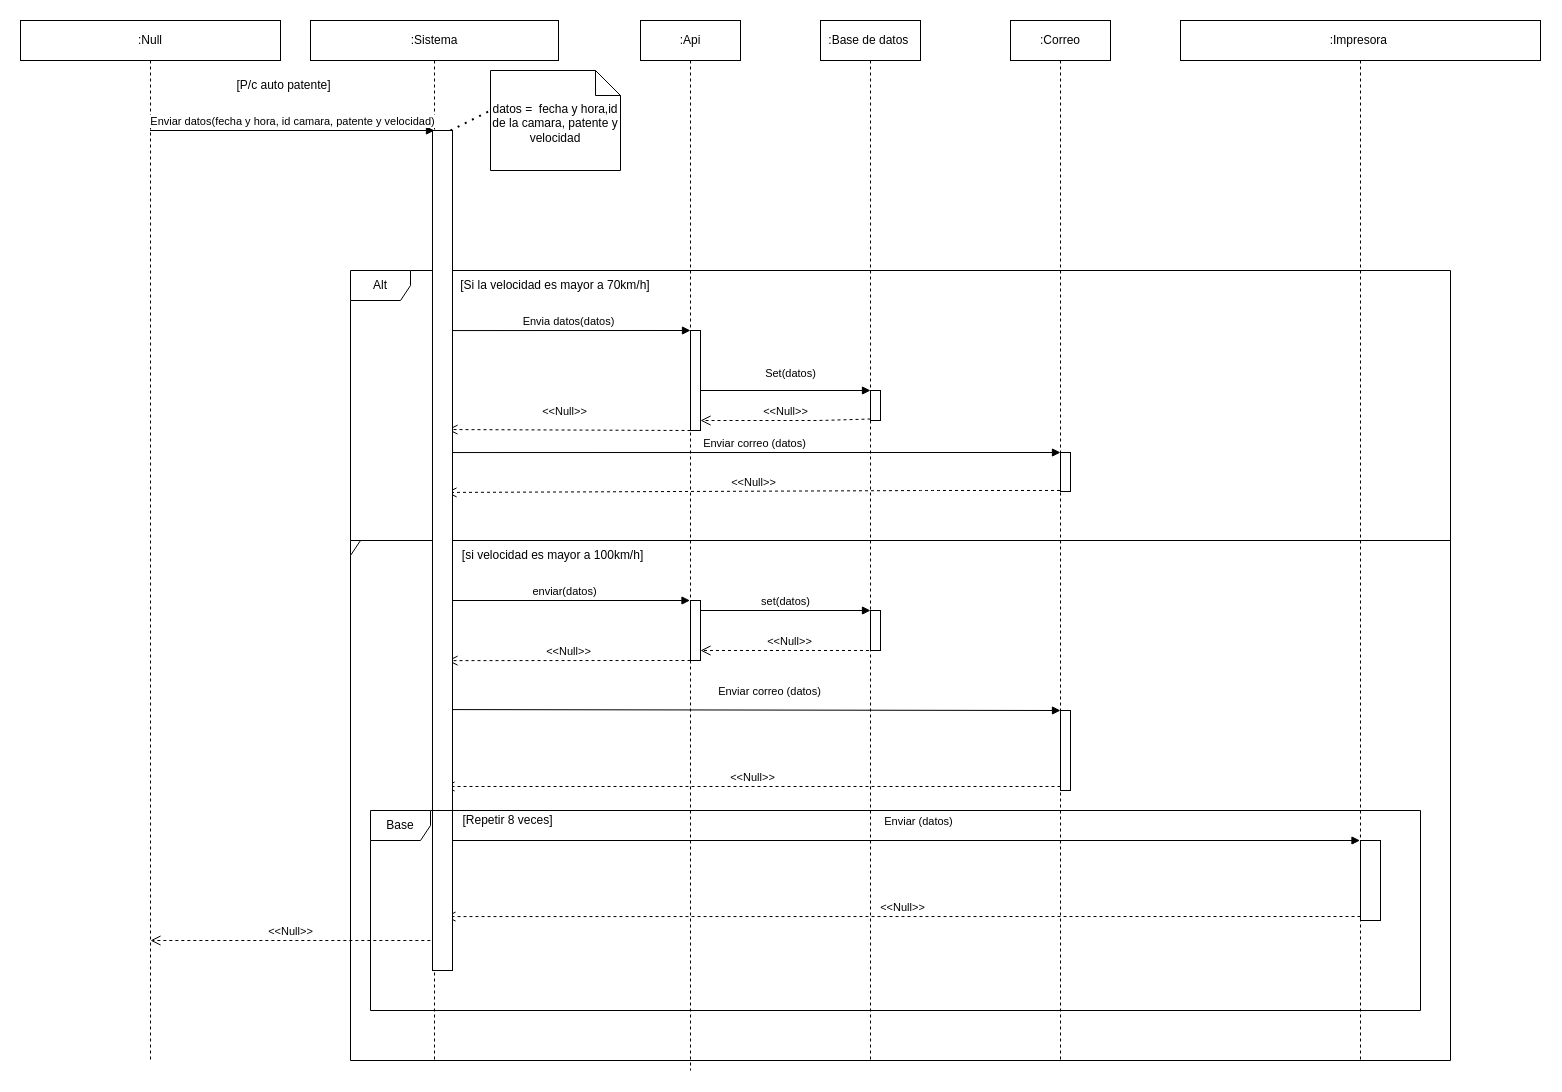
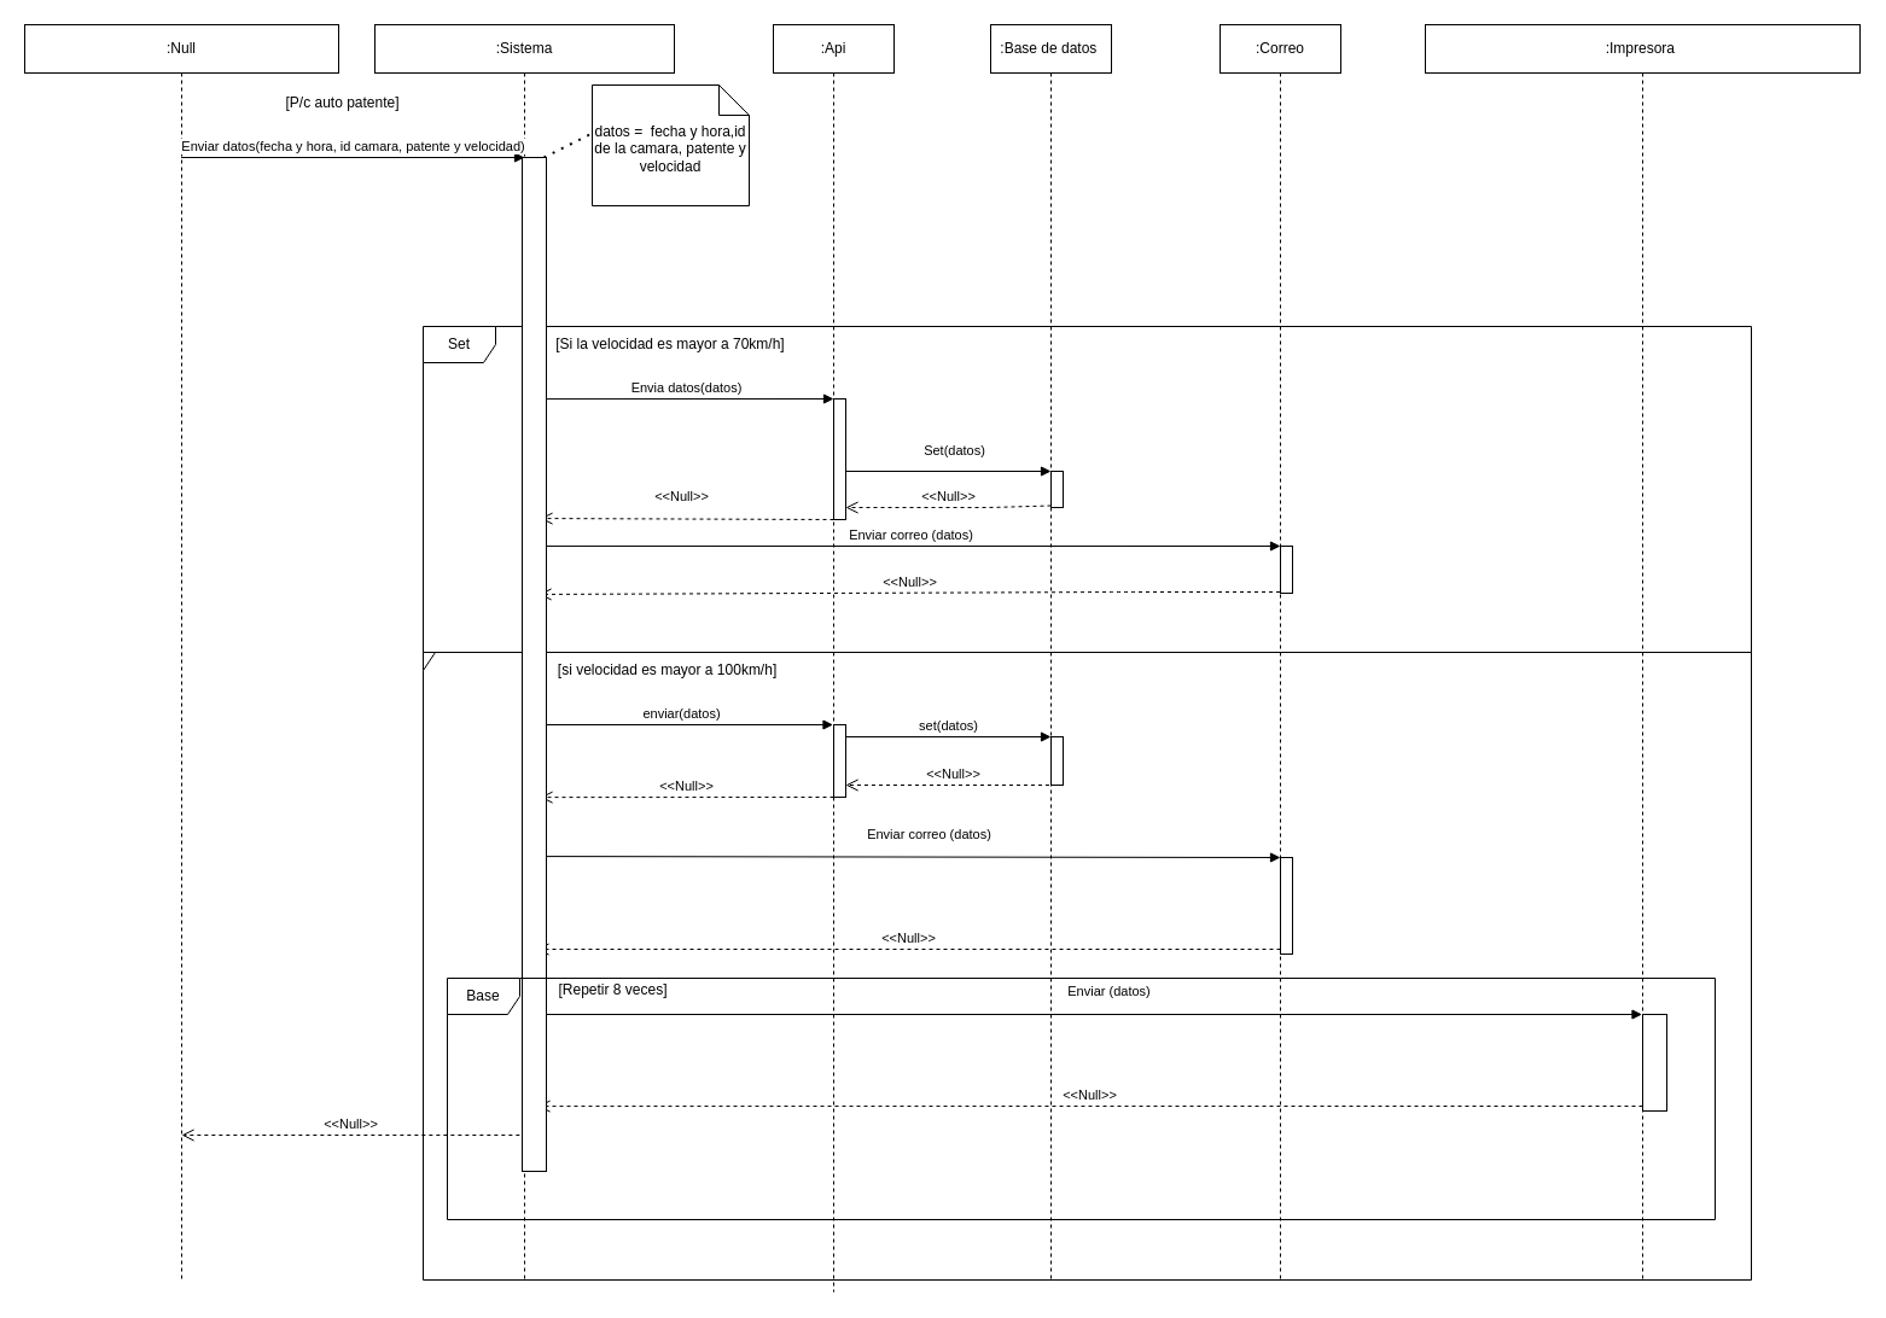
  <mxCell id="0" />
  <mxCell id="1" parent="0" />
  <mxCell id="2" value=":Null" style="shape=umlLifeline;perimeter=lifelinePerimeter;whiteSpace=wrap;html=1;container=1;collapsible=0;recursiveResize=0;outlineConnect=0;" parent="1" vertex="1"><mxGeometry x="20" y="20" width="260" height="1040" as="geometry" /></mxCell>
  <mxCell id="3" value=":Sistema" style="shape=umlLifeline;perimeter=lifelinePerimeter;whiteSpace=wrap;html=1;container=1;collapsible=0;recursiveResize=0;outlineConnect=0;" parent="1" vertex="1"><mxGeometry x="310" y="20" width="248" height="1040" as="geometry" /></mxCell>
  <mxCell id="4" value="[P/c auto patente]" style="text;html=1;align=center;verticalAlign=middle;resizable=0;points=[];autosize=1;strokeColor=none;fillColor=none;" parent="3" vertex="1"><mxGeometry x="-92" y="50" width="130" height="30" as="geometry" /></mxCell>
  <mxCell id="5" value="Enviar datos(fecha y hora, id camara, patente y velocidad)" style="html=1;verticalAlign=bottom;endArrow=block;entryX=0;entryY=0;" parent="1" source="2" edge="1"><mxGeometry relative="1" as="geometry"><mxPoint x="180" y="130" as="sourcePoint" /><mxPoint x="434" y="130" as="targetPoint" /></mxGeometry></mxCell>
  <mxCell id="6" value="datos =&amp;nbsp; fecha y hora,id de la camara, patente y velocidad" style="shape=note2;boundedLbl=1;whiteSpace=wrap;html=1;size=25;verticalAlign=top;align=center;" parent="1" vertex="1"><mxGeometry x="490" y="70" width="130" height="100" as="geometry" /></mxCell>
  <mxCell id="7" value=":Api" style="shape=umlLifeline;perimeter=lifelinePerimeter;whiteSpace=wrap;html=1;container=1;collapsible=0;recursiveResize=0;outlineConnect=0;" parent="1" vertex="1"><mxGeometry x="640" y="20" width="100" height="1050" as="geometry" /></mxCell>
  <mxCell id="8" value="" style="html=1;points=[];perimeter=orthogonalPerimeter;rounded=0;glass=0;fillColor=#FFFFFF;gradientColor=#FFFFFF;" parent="7" vertex="1"><mxGeometry x="50" y="310" width="10" height="100" as="geometry" /></mxCell>
  <mxCell id="9" value="" style="html=1;points=[];perimeter=orthogonalPerimeter;rounded=0;glass=0;fillColor=#FFFFFF;gradientColor=#FFFFFF;" parent="7" vertex="1"><mxGeometry x="50" y="580" width="10" height="60" as="geometry" /></mxCell>
  <mxCell id="10" value=":Base de datos&amp;nbsp;" style="shape=umlLifeline;perimeter=lifelinePerimeter;whiteSpace=wrap;html=1;container=1;collapsible=0;recursiveResize=0;outlineConnect=0;" parent="1" vertex="1"><mxGeometry x="820" y="20" width="100" height="1040" as="geometry" /></mxCell>
  <mxCell id="11" value="" style="html=1;points=[];perimeter=orthogonalPerimeter;" parent="10" vertex="1"><mxGeometry x="50" y="370" width="10" height="30" as="geometry" /></mxCell>
  <mxCell id="12" value="" style="html=1;points=[];perimeter=orthogonalPerimeter;rounded=0;glass=0;fillColor=#FFFFFF;gradientColor=#FFFFFF;" parent="10" vertex="1"><mxGeometry x="50" y="590" width="10" height="40" as="geometry" /></mxCell>
  <mxCell id="13" value="Envia datos(datos)" style="html=1;verticalAlign=bottom;endArrow=block;exitX=1.1;exitY=0.053;exitDx=0;exitDy=0;exitPerimeter=0;" parent="1" edge="1"><mxGeometry relative="1" as="geometry"><mxPoint x="445" y="330.07" as="sourcePoint" /><mxPoint x="690" y="330" as="targetPoint" /></mxGeometry></mxCell>
  <mxCell id="14" value="Set(datos)" style="html=1;verticalAlign=bottom;endArrow=block;entryX=0;entryY=0;startArrow=none;" parent="1" target="11" edge="1"><mxGeometry x="0.057" y="8" relative="1" as="geometry"><mxPoint x="700" y="390" as="sourcePoint" /><mxPoint as="offset" /></mxGeometry></mxCell>
  <mxCell id="15" value="&amp;lt;&amp;lt;Null&amp;gt;&amp;gt;" style="html=1;verticalAlign=bottom;endArrow=open;dashed=1;endSize=8;exitX=0;exitY=0.95;" parent="1" source="11" target="8" edge="1"><mxGeometry relative="1" as="geometry"><mxPoint x="720" y="420" as="targetPoint" /><Array as="points"><mxPoint x="820" y="420" /></Array></mxGeometry></mxCell>
  <mxCell id="16" value=":Correo" style="shape=umlLifeline;perimeter=lifelinePerimeter;whiteSpace=wrap;html=1;container=1;collapsible=0;recursiveResize=0;outlineConnect=0;" parent="1" vertex="1"><mxGeometry x="1010" y="20" width="100" height="1040" as="geometry" /></mxCell>
  <mxCell id="17" value="" style="html=1;points=[];perimeter=orthogonalPerimeter;" parent="16" vertex="1"><mxGeometry x="50" y="432" width="10" height="39" as="geometry" /></mxCell>
  <mxCell id="18" value="" style="html=1;points=[];perimeter=orthogonalPerimeter;rounded=0;glass=0;fillColor=#FFFFFF;gradientColor=#FFFFFF;" parent="16" vertex="1"><mxGeometry x="50" y="690" width="10" height="80" as="geometry" /></mxCell>
  <mxCell id="19" value="Enviar correo (datos)" style="html=1;verticalAlign=bottom;endArrow=block;entryX=0;entryY=0;startArrow=none;exitX=1.4;exitY=0.695;exitDx=0;exitDy=0;exitPerimeter=0;" parent="1" target="17" edge="1"><mxGeometry relative="1" as="geometry"><mxPoint x="448" y="452.05" as="sourcePoint" /></mxGeometry></mxCell>
  <mxCell id="20" value="&amp;lt;&amp;lt;Null&amp;gt;&amp;gt;" style="html=1;verticalAlign=bottom;endArrow=open;dashed=1;endSize=8;entryX=1.2;entryY=0.905;entryDx=0;entryDy=0;entryPerimeter=0;" parent="1" source="16" edge="1"><mxGeometry relative="1" as="geometry"><mxPoint x="446" y="491.95" as="targetPoint" /><Array as="points"><mxPoint x="930" y="490" /></Array></mxGeometry></mxCell>
  <mxCell id="21" value="" style="endArrow=none;dashed=1;html=1;dashPattern=1 3;strokeWidth=2;rounded=0;" parent="1" edge="1"><mxGeometry width="50" height="50" relative="1" as="geometry"><mxPoint x="450" y="130" as="sourcePoint" /><mxPoint x="490" y="110" as="targetPoint" /></mxGeometry></mxCell>
  <mxCell id="22" value="&amp;lt;&amp;lt;Null&amp;gt;&amp;gt;" style="html=1;verticalAlign=bottom;endArrow=open;dashed=1;endSize=8;rounded=0;exitX=0;exitY=1;exitDx=0;exitDy=0;exitPerimeter=0;entryX=1.3;entryY=0.574;entryDx=0;entryDy=0;entryPerimeter=0;" parent="1" source="8" edge="1"><mxGeometry x="0.033" y="-10" relative="1" as="geometry"><mxPoint x="650" y="369" as="sourcePoint" /><mxPoint x="447" y="429.06" as="targetPoint" /><mxPoint as="offset" /></mxGeometry></mxCell>
  <mxCell id="23" value="[Si la velocidad es mayor a 70km/h]" style="rounded=0;whiteSpace=wrap;html=1;fillColor=#FFFFFF;gradientColor=#FFFFFF;glass=0;strokeColor=none;" parent="1" vertex="1"><mxGeometry x="430" y="270" width="250" height="30" as="geometry" /></mxCell>
  <mxCell id="24" value="[si velocidad es mayor a 100km/h]" style="text;html=1;align=center;verticalAlign=middle;resizable=0;points=[];autosize=1;strokeColor=none;fillColor=none;" parent="1" vertex="1"><mxGeometry x="452" y="540" width="200" height="30" as="geometry" /></mxCell>
  <mxCell id="25" value="set(datos)" style="html=1;verticalAlign=bottom;endArrow=block;entryX=0;entryY=0;rounded=0;" parent="1" target="12" edge="1"><mxGeometry relative="1" as="geometry"><mxPoint x="700" y="610" as="sourcePoint" /></mxGeometry></mxCell>
  <mxCell id="26" value="&amp;lt;&amp;lt;Null&amp;gt;&amp;gt;" style="html=1;verticalAlign=bottom;endArrow=open;dashed=1;endSize=8;rounded=0;exitX=0;exitY=0.738;exitDx=0;exitDy=0;exitPerimeter=0;" parent="1" source="12" edge="1"><mxGeometry x="0.003" relative="1" as="geometry"><mxPoint x="700" y="650" as="targetPoint" /><Array as="points"><mxPoint x="870" y="650" /></Array><mxPoint as="offset" /></mxGeometry></mxCell>
  <mxCell id="27" value="&amp;lt;&amp;lt;Null&amp;gt;&amp;gt;" style="html=1;verticalAlign=bottom;endArrow=open;dashed=1;endSize=8;rounded=0;entryX=1.3;entryY=0.167;entryDx=0;entryDy=0;entryPerimeter=0;" parent="1" edge="1"><mxGeometry relative="1" as="geometry"><mxPoint x="690" y="660" as="sourcePoint" /><mxPoint x="447" y="660.12" as="targetPoint" /></mxGeometry></mxCell>
  <mxCell id="28" value=":Impresora&amp;nbsp;" style="shape=umlLifeline;perimeter=lifelinePerimeter;whiteSpace=wrap;html=1;container=1;collapsible=0;recursiveResize=0;outlineConnect=0;rounded=0;glass=0;fillColor=#FFFFFF;gradientColor=#FFFFFF;" parent="1" vertex="1"><mxGeometry x="1180" y="20" width="360" height="1040" as="geometry" /></mxCell>
  <mxCell id="29" value="" style="html=1;points=[];perimeter=orthogonalPerimeter;rounded=0;glass=0;fillColor=#FFFFFF;gradientColor=#FFFFFF;" parent="28" vertex="1"><mxGeometry x="180" y="820" width="20" height="80" as="geometry" /></mxCell>
  <mxCell id="30" value="Enviar (datos)" style="html=1;verticalAlign=bottom;endArrow=block;rounded=0;" parent="1" target="28" edge="1"><mxGeometry x="0.039" y="10" relative="1" as="geometry"><mxPoint x="440" y="840" as="sourcePoint" /><mxPoint x="1206" y="840" as="targetPoint" /><mxPoint as="offset" /></mxGeometry></mxCell>
  <mxCell id="31" value="&amp;lt;&amp;lt;Null&amp;gt;&amp;gt;" style="html=1;verticalAlign=bottom;endArrow=open;dashed=1;endSize=8;exitX=0;exitY=0.95;rounded=0;entryX=1.1;entryY=0.878;entryDx=0;entryDy=0;entryPerimeter=0;" parent="1" source="29" edge="1"><mxGeometry relative="1" as="geometry"><mxPoint x="445" y="916.08" as="targetPoint" /></mxGeometry></mxCell>
  <mxCell id="32" value="enviar(datos)" style="html=1;verticalAlign=bottom;endArrow=block;rounded=0;exitX=0.5;exitY=0;exitDx=0;exitDy=0;exitPerimeter=0;" parent="1" target="7" edge="1"><mxGeometry width="80" relative="1" as="geometry"><mxPoint x="439" y="600" as="sourcePoint" /><mxPoint x="484" y="600" as="targetPoint" /></mxGeometry></mxCell>
  <mxCell id="33" value="&amp;lt;&amp;lt;Null&amp;gt;&amp;gt;" style="html=1;verticalAlign=bottom;endArrow=open;dashed=1;endSize=8;exitX=0;exitY=0.95;rounded=0;" parent="1" source="18" edge="1"><mxGeometry relative="1" as="geometry"><mxPoint x="444" y="786" as="targetPoint" /></mxGeometry></mxCell>
  <mxCell id="34" value="Enviar correo (datos)" style="html=1;verticalAlign=bottom;endArrow=block;entryX=0;entryY=0;rounded=0;exitX=1.6;exitY=0.303;exitDx=0;exitDy=0;exitPerimeter=0;" parent="1" target="18" edge="1"><mxGeometry x="0.046" y="10" relative="1" as="geometry"><mxPoint x="450" y="709.08" as="sourcePoint" /><mxPoint as="offset" /></mxGeometry></mxCell>
- <mxCell id="35" value="Alt" style="shape=umlFrame;whiteSpace=wrap;html=1;fillColor=#FFFFFF;gradientColor=#FFFFFF;" parent="1" vertex="1"><mxGeometry x="350" y="270" width="1100" height="270" as="geometry" /></mxCell>
+ <mxCell id="35" value="Set" style="shape=umlFrame;whiteSpace=wrap;html=1;fillColor=#FFFFFF;gradientColor=#FFFFFF;" parent="1" vertex="1"><mxGeometry x="350" y="270" width="1100" height="270" as="geometry" /></mxCell>
  <mxCell id="36" value="" style="shape=umlFrame;whiteSpace=wrap;html=1;rounded=0;glass=0;fillColor=#FFFFFF;gradientColor=#FFFFFF;width=10;height=15;" parent="1" vertex="1"><mxGeometry x="350" y="540" width="1100" height="520" as="geometry" /></mxCell>
  <mxCell id="37" value="" style="html=1;points=[];perimeter=orthogonalPerimeter;" vertex="1" parent="1"><mxGeometry x="432" y="130" width="20" height="840" as="geometry" /></mxCell>
  <mxCell id="38" value="Base" style="shape=umlFrame;whiteSpace=wrap;html=1;" vertex="1" parent="1"><mxGeometry x="370" y="810" width="1050" height="200" as="geometry" /></mxCell>
  <mxCell id="39" value="[Repetir 8 veces]" style="text;html=1;align=center;verticalAlign=middle;resizable=0;points=[];autosize=1;" vertex="1" parent="1"><mxGeometry x="452" y="810" width="110" height="20" as="geometry" /></mxCell>
  <mxCell id="40" value="&amp;lt;&amp;lt;Null&amp;gt;&amp;gt;" style="html=1;verticalAlign=bottom;endArrow=open;dashed=1;endSize=8;exitX=0.057;exitY=0.65;exitDx=0;exitDy=0;exitPerimeter=0;" edge="1" parent="1" source="38"><mxGeometry relative="1" as="geometry"><mxPoint x="230" y="940" as="sourcePoint" /><mxPoint x="150" y="940" as="targetPoint" /></mxGeometry></mxCell>
